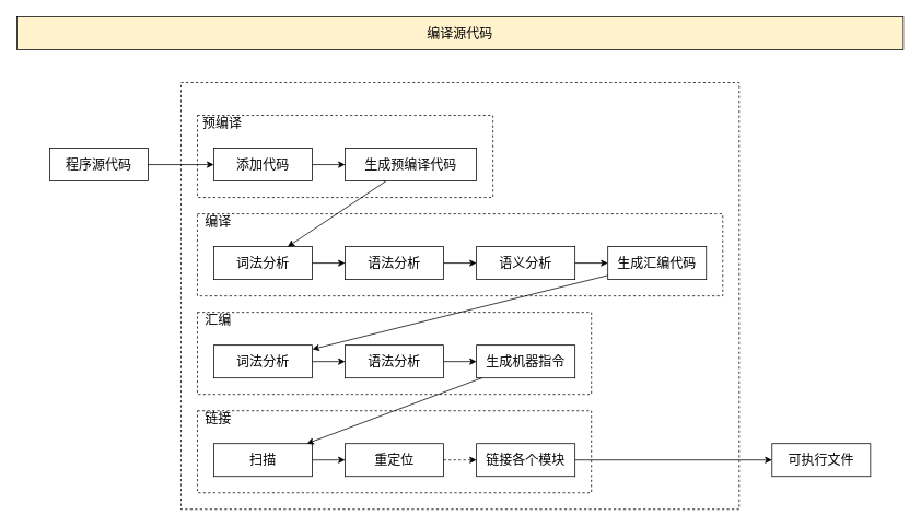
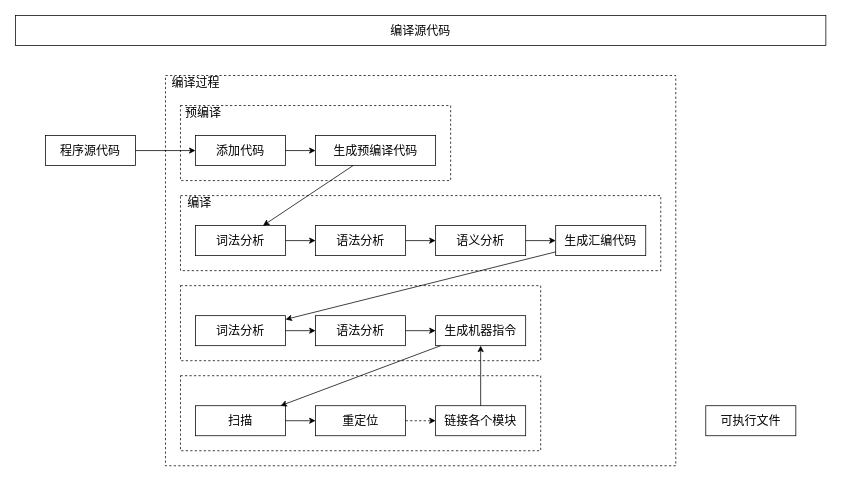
  <mxCell id="0" />
  <mxCell id="1" parent="0" />
  <mxCell id="2" value="" style="rounded=0;whiteSpace=wrap;html=1;fillColor=none;dashed=1;fontSize=16;" parent="1" vertex="1"><mxGeometry x="220" y="100" width="680" height="520" as="geometry" /></mxCell>
  <mxCell id="3" value="" style="rounded=0;whiteSpace=wrap;html=1;fillColor=none;dashed=1;fontSize=16;" parent="1" vertex="1"><mxGeometry x="240" y="260" width="640" height="100" as="geometry" /></mxCell>
  <mxCell id="4" value="程序源代码" style="rounded=0;whiteSpace=wrap;html=1;fillColor=none;fontSize=16;" parent="1" vertex="1"><mxGeometry x="60" y="180" width="120" height="40" as="geometry" /></mxCell>
  <mxCell id="5" value="" style="rounded=0;whiteSpace=wrap;html=1;fillColor=none;dashed=1;fontSize=16;" parent="1" vertex="1"><mxGeometry x="240" y="140" width="360" height="100" as="geometry" /></mxCell>
  <mxCell id="6" value="" style="rounded=0;whiteSpace=wrap;html=1;fillColor=none;dashed=1;fontSize=16;" parent="1" vertex="1"><mxGeometry x="240" y="380" width="480" height="100" as="geometry" /></mxCell>
  <mxCell id="7" value="" style="rounded=0;whiteSpace=wrap;html=1;fillColor=none;dashed=1;fontSize=16;" parent="1" vertex="1"><mxGeometry x="240" y="500" width="480" height="100" as="geometry" /></mxCell>
  <mxCell id="8" value="" style="endArrow=classic;html=1;rounded=0;fontSize=16;" parent="1" source="4" target="10" edge="1"><mxGeometry width="50" height="50" relative="1" as="geometry"><mxPoint x="974.615" y="60" as="sourcePoint" /><mxPoint x="985.385" y="130" as="targetPoint" /></mxGeometry></mxCell>
- <mxCell id="9" value="" style="endArrow=classic;html=1;rounded=0;fontSize=16;" parent="1" source="15" target="23" edge="1"><mxGeometry width="50" height="50" relative="1" as="geometry"><mxPoint x="790" y="-60" as="sourcePoint" /><mxPoint x="910" y="0" as="targetPoint" /></mxGeometry></mxCell>
+ <mxCell id="9" value="" style="endArrow=classic;html=1;rounded=0;fontSize=16;" parent="1" source="15" target="14" edge="1"><mxGeometry width="50" height="50" relative="1" as="geometry"><mxPoint x="790" y="-60" as="sourcePoint" /><mxPoint x="910" y="0" as="targetPoint" /></mxGeometry></mxCell>
  <mxCell id="10" value="添加代码" style="rounded=0;whiteSpace=wrap;html=1;fillColor=none;fontSize=16;" parent="1" vertex="1"><mxGeometry x="260" y="180" width="120" height="40" as="geometry" /></mxCell>
  <mxCell id="11" value="生成预编译代码" style="rounded=0;whiteSpace=wrap;html=1;fillColor=none;fontSize=16;" parent="1" vertex="1"><mxGeometry x="420" y="180" width="160" height="40" as="geometry" /></mxCell>
  <mxCell id="12" value="词法分析" style="rounded=0;whiteSpace=wrap;html=1;fillColor=none;fontSize=16;" parent="1" vertex="1"><mxGeometry x="260" y="300" width="120" height="40" as="geometry" /></mxCell>
  <mxCell id="13" value="生成汇编代码" style="rounded=0;whiteSpace=wrap;html=1;fillColor=none;fontSize=16;" parent="1" vertex="1"><mxGeometry x="740" y="300" width="120" height="40" as="geometry" /></mxCell>
  <mxCell id="14" value="生成机器指令" style="rounded=0;whiteSpace=wrap;html=1;fillColor=none;fontSize=16;" parent="1" vertex="1"><mxGeometry x="580" y="420" width="120" height="40" as="geometry" /></mxCell>
  <mxCell id="15" value="链接各个模块" style="rounded=0;whiteSpace=wrap;html=1;fillColor=none;fontSize=16;" parent="1" vertex="1"><mxGeometry x="580" y="540" width="120" height="40" as="geometry" /></mxCell>
  <mxCell id="16" value="" style="endArrow=classic;html=1;rounded=0;fontSize=16;" parent="1" source="10" target="11" edge="1"><mxGeometry width="50" height="50" relative="1" as="geometry"><mxPoint x="432.692" y="-70" as="sourcePoint" /><mxPoint x="517.308" y="130" as="targetPoint" /></mxGeometry></mxCell>
  <mxCell id="17" value="" style="endArrow=classic;html=1;rounded=0;fontSize=16;" parent="1" source="11" target="12" edge="1"><mxGeometry width="50" height="50" relative="1" as="geometry"><mxPoint x="567.5" y="190" as="sourcePoint" /><mxPoint x="642.5" y="250" as="targetPoint" /></mxGeometry></mxCell>
  <mxCell id="18" value="" style="endArrow=classic;html=1;rounded=0;fontSize=16;" parent="1" source="12" target="29" edge="1"><mxGeometry width="50" height="50" relative="1" as="geometry"><mxPoint x="740" y="407.059" as="sourcePoint" /><mxPoint x="790" y="412.941" as="targetPoint" /></mxGeometry></mxCell>
  <mxCell id="19" value="" style="endArrow=classic;html=1;rounded=0;fontSize=16;" parent="1" source="13" target="28" edge="1"><mxGeometry width="50" height="50" relative="1" as="geometry"><mxPoint x="1213.333" y="290" as="sourcePoint" /><mxPoint x="666.667" y="420" as="targetPoint" /></mxGeometry></mxCell>
  <mxCell id="20" value="" style="endArrow=classic;html=1;rounded=0;fontSize=16;" parent="1" source="26" target="14" edge="1"><mxGeometry width="50" height="50" relative="1" as="geometry"><mxPoint x="700" y="440" as="sourcePoint" /><mxPoint x="1390" y="314" as="targetPoint" /></mxGeometry></mxCell>
  <mxCell id="21" value="" style="endArrow=classic;html=1;rounded=0;fontSize=16;" parent="1" source="14" target="33" edge="1"><mxGeometry width="50" height="50" relative="1" as="geometry"><mxPoint x="1510" y="312.105" as="sourcePoint" /><mxPoint x="1580" y="337.895" as="targetPoint" /></mxGeometry></mxCell>
  <mxCell id="22" value="&lt;span style=&quot;font-size: 16px;&quot;&gt;编译&lt;/span&gt;" style="text;html=1;align=center;verticalAlign=middle;resizable=0;points=[];autosize=1;strokeColor=none;fillColor=none;fontSize=16;" vertex="1" parent="1"><mxGeometry x="240" y="260" width="50" height="20" as="geometry" /></mxCell>
  <mxCell id="23" value="可执行文件" style="rounded=0;whiteSpace=wrap;html=1;fillColor=none;fontSize=16;" vertex="1" parent="1"><mxGeometry x="940" y="540" width="120" height="40" as="geometry" /></mxCell>
+ <mxCell id="24" value="&lt;span style=&quot;font-size: 16px;&quot;&gt;编译过程&lt;/span&gt;" style="text;html=1;align=center;verticalAlign=middle;resizable=0;points=[];autosize=1;strokeColor=none;fillColor=none;fontSize=16;" vertex="1" parent="1"><mxGeometry x="220" y="100" width="80" height="20" as="geometry" /></mxCell>
  <mxCell id="25" value="&lt;span style=&quot;font-size: 16px;&quot;&gt;预编译&lt;/span&gt;" style="text;html=1;align=center;verticalAlign=middle;resizable=0;points=[];autosize=1;strokeColor=none;fillColor=none;fontSize=16;" vertex="1" parent="1"><mxGeometry x="240" y="140" width="60" height="20" as="geometry" /></mxCell>
  <mxCell id="26" value="语法分析" style="rounded=0;whiteSpace=wrap;html=1;fillColor=none;fontSize=16;" vertex="1" parent="1"><mxGeometry x="420" y="420" width="120" height="40" as="geometry" /></mxCell>
  <mxCell id="27" value="语义分析" style="rounded=0;whiteSpace=wrap;html=1;fillColor=none;fontSize=16;" vertex="1" parent="1"><mxGeometry x="580" y="300" width="120" height="40" as="geometry" /></mxCell>
  <mxCell id="28" value="词法分析" style="rounded=0;whiteSpace=wrap;html=1;fillColor=none;fontSize=16;" vertex="1" parent="1"><mxGeometry x="260" y="420" width="120" height="40" as="geometry" /></mxCell>
  <mxCell id="29" value="语法分析" style="rounded=0;whiteSpace=wrap;html=1;fillColor=none;fontSize=16;" vertex="1" parent="1"><mxGeometry x="420" y="300" width="120" height="40" as="geometry" /></mxCell>
- <mxCell id="30" value="&lt;span style=&quot;font-size: 16px;&quot;&gt;汇编&lt;/span&gt;" style="text;html=1;align=center;verticalAlign=middle;resizable=0;points=[];autosize=1;strokeColor=none;fillColor=none;fontSize=16;" vertex="1" parent="1"><mxGeometry x="240" y="380" width="50" height="20" as="geometry" /></mxCell>
- <mxCell id="31" value="&lt;span style=&quot;font-size: 16px;&quot;&gt;链接&lt;/span&gt;" style="text;html=1;align=center;verticalAlign=middle;resizable=0;points=[];autosize=1;strokeColor=none;fillColor=none;fontSize=16;" vertex="1" parent="1"><mxGeometry x="240" y="500" width="50" height="20" as="geometry" /></mxCell>
  <mxCell id="32" value="重定位" style="rounded=0;whiteSpace=wrap;html=1;fillColor=none;fontSize=16;" vertex="1" parent="1"><mxGeometry x="420" y="540" width="120" height="40" as="geometry" /></mxCell>
  <mxCell id="33" value="扫描" style="rounded=0;whiteSpace=wrap;html=1;fillColor=none;fontSize=16;" vertex="1" parent="1"><mxGeometry x="260" y="540" width="120" height="40" as="geometry" /></mxCell>
  <mxCell id="34" value="" style="endArrow=classic;html=1;rounded=0;fontSize=16;" edge="1" parent="1" source="27" target="13"><mxGeometry width="50" height="50" relative="1" as="geometry"><mxPoint x="710" y="330" as="sourcePoint" /><mxPoint x="750" y="330" as="targetPoint" /></mxGeometry></mxCell>
  <mxCell id="35" value="" style="endArrow=classic;html=1;rounded=0;fontSize=16;" edge="1" parent="1" source="29" target="27"><mxGeometry width="50" height="50" relative="1" as="geometry"><mxPoint x="594" y="410" as="sourcePoint" /><mxPoint x="756" y="350" as="targetPoint" /></mxGeometry></mxCell>
  <mxCell id="36" value="" style="endArrow=classic;html=1;rounded=0;fontSize=16;" edge="1" parent="1" source="28" target="26"><mxGeometry width="50" height="50" relative="1" as="geometry"><mxPoint x="757.5" y="350" as="sourcePoint" /><mxPoint x="442.5" y="470" as="targetPoint" /></mxGeometry></mxCell>
  <mxCell id="37" value="" style="endArrow=classic;html=1;rounded=0;fontSize=16;" edge="1" parent="1" source="33" target="32"><mxGeometry width="50" height="50" relative="1" as="geometry"><mxPoint x="710" y="478" as="sourcePoint" /><mxPoint x="790" y="462" as="targetPoint" /></mxGeometry></mxCell>
  <mxCell id="38" value="" style="endArrow=classic;html=1;rounded=0;fontSize=16;dashed=1;" edge="1" parent="1" source="32" target="15"><mxGeometry width="50" height="50" relative="1" as="geometry"><mxPoint x="520" y="574" as="sourcePoint" /><mxPoint x="550" y="576" as="targetPoint" /></mxGeometry></mxCell>
- <mxCell id="39" value="编译源代码" style="rounded=0;whiteSpace=wrap;html=1;fontSize=16;fillColor=#fff2cc;" vertex="1" parent="1"><mxGeometry x="20" y="20" width="1080" height="40" as="geometry" /></mxCell>
+ <mxCell id="39" value="编译源代码" style="rounded=0;whiteSpace=wrap;html=1;fontSize=16;" vertex="1" parent="1"><mxGeometry x="20" y="20" width="1080" height="40" as="geometry" /></mxCell>
